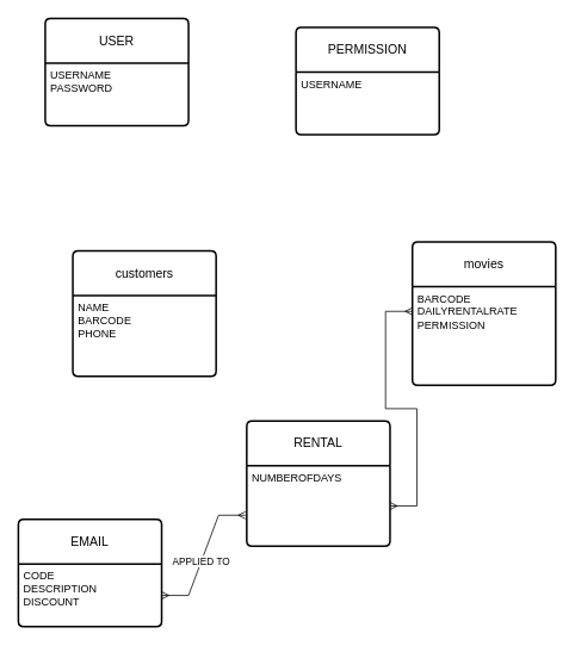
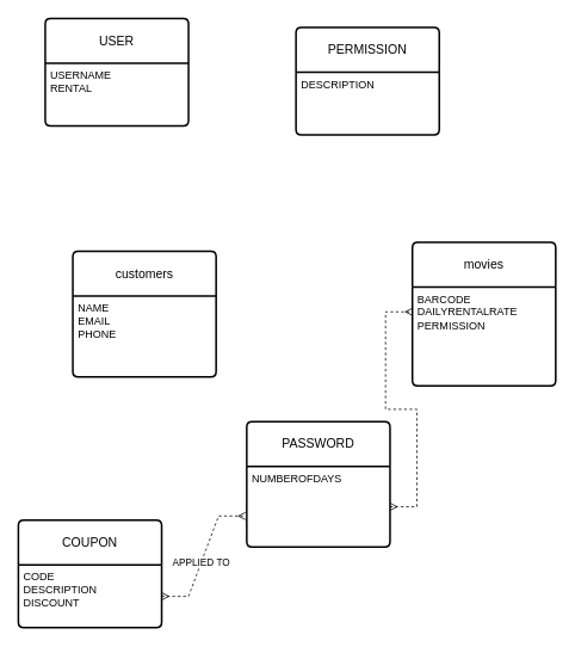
  <mxCell id="0" />
  <mxCell id="1" parent="0" />
  <mxCell id="2" value="customers" style="swimlane;childLayout=stackLayout;horizontal=1;startSize=50;horizontalStack=0;rounded=1;fontSize=14;fontStyle=0;strokeWidth=2;resizeParent=0;resizeLast=1;shadow=0;dashed=0;align=center;arcSize=4;whiteSpace=wrap;html=1;" vertex="1" parent="1"><mxGeometry x="80.8" y="280" width="160" height="140" as="geometry" /></mxCell>
- <mxCell id="3" value="NAME&lt;br&gt;BARCODE&lt;br&gt;PHONE&lt;br&gt;" style="align=left;strokeColor=none;fillColor=none;spacingLeft=4;fontSize=12;verticalAlign=top;resizable=0;rotatable=0;part=1;html=1;" vertex="1" parent="2"><mxGeometry y="50" width="160" height="90" as="geometry" /></mxCell>
+ <mxCell id="3" value="NAME&lt;br&gt;EMAIL&lt;br&gt;PHONE&lt;br&gt;" style="align=left;strokeColor=none;fillColor=none;spacingLeft=4;fontSize=12;verticalAlign=top;resizable=0;rotatable=0;part=1;html=1;" vertex="1" parent="2"><mxGeometry y="50" width="160" height="90" as="geometry" /></mxCell>
  <mxCell id="4" value="movies" style="swimlane;childLayout=stackLayout;horizontal=1;startSize=50;horizontalStack=0;rounded=1;fontSize=14;fontStyle=0;strokeWidth=2;resizeParent=0;resizeLast=1;shadow=0;dashed=0;align=center;arcSize=4;whiteSpace=wrap;html=1;" vertex="1" parent="1"><mxGeometry x="460" y="270" width="160" height="160" as="geometry" /></mxCell>
  <mxCell id="5" value="BARCODE&lt;br&gt;DAILYRENTALRATE&lt;br&gt;PERMISSION" style="align=left;strokeColor=none;fillColor=none;spacingLeft=4;fontSize=12;verticalAlign=top;resizable=0;rotatable=0;part=1;html=1;" vertex="1" parent="4"><mxGeometry y="50" width="160" height="110" as="geometry" /></mxCell>
- <mxCell id="6" value="RENTAL" style="swimlane;childLayout=stackLayout;horizontal=1;startSize=50;horizontalStack=0;rounded=1;fontSize=14;fontStyle=0;strokeWidth=2;resizeParent=0;resizeLast=1;shadow=0;dashed=0;align=center;arcSize=4;whiteSpace=wrap;html=1;" vertex="1" parent="1"><mxGeometry x="275" y="470" width="160" height="140" as="geometry" /></mxCell>
+ <mxCell id="6" value="PASSWORD" style="swimlane;childLayout=stackLayout;horizontal=1;startSize=50;horizontalStack=0;rounded=1;fontSize=14;fontStyle=0;strokeWidth=2;resizeParent=0;resizeLast=1;shadow=0;dashed=0;align=center;arcSize=4;whiteSpace=wrap;html=1;" vertex="1" parent="1"><mxGeometry x="275" y="470" width="160" height="140" as="geometry" /></mxCell>
  <mxCell id="7" value="NUMBEROFDAYS" style="align=left;strokeColor=none;fillColor=none;spacingLeft=4;fontSize=12;verticalAlign=top;resizable=0;rotatable=0;part=1;html=1;" vertex="1" parent="6"><mxGeometry y="50" width="160" height="90" as="geometry" /></mxCell>
- <mxCell id="8" value="EMAIL" style="swimlane;childLayout=stackLayout;horizontal=1;startSize=50;horizontalStack=0;rounded=1;fontSize=14;fontStyle=0;strokeWidth=2;resizeParent=0;resizeLast=1;shadow=0;dashed=0;align=center;arcSize=4;whiteSpace=wrap;html=1;" vertex="1" parent="1"><mxGeometry x="20" y="580" width="160" height="120" as="geometry" /></mxCell>
+ <mxCell id="8" value="COUPON" style="swimlane;childLayout=stackLayout;horizontal=1;startSize=50;horizontalStack=0;rounded=1;fontSize=14;fontStyle=0;strokeWidth=2;resizeParent=0;resizeLast=1;shadow=0;dashed=0;align=center;arcSize=4;whiteSpace=wrap;html=1;" vertex="1" parent="1"><mxGeometry x="20" y="580" width="160" height="120" as="geometry" /></mxCell>
  <mxCell id="9" value="CODE&lt;br&gt;DESCRIPTION&lt;br&gt;DISCOUNT" style="align=left;strokeColor=none;fillColor=none;spacingLeft=4;fontSize=12;verticalAlign=top;resizable=0;rotatable=0;part=1;html=1;" vertex="1" parent="8"><mxGeometry y="50" width="160" height="70" as="geometry" /></mxCell>
  <mxCell id="10" value="USER" style="swimlane;childLayout=stackLayout;horizontal=1;startSize=50;horizontalStack=0;rounded=1;fontSize=14;fontStyle=0;strokeWidth=2;resizeParent=0;resizeLast=1;shadow=0;dashed=0;align=center;arcSize=4;whiteSpace=wrap;html=1;" vertex="1" parent="1"><mxGeometry x="50" y="20" width="160" height="120" as="geometry" /></mxCell>
- <mxCell id="11" value="USERNAME&lt;br&gt;PASSWORD" style="align=left;strokeColor=none;fillColor=none;spacingLeft=4;fontSize=12;verticalAlign=top;resizable=0;rotatable=0;part=1;html=1;" vertex="1" parent="10"><mxGeometry y="50" width="160" height="70" as="geometry" /></mxCell>
+ <mxCell id="11" value="USERNAME&lt;br&gt;RENTAL" style="align=left;strokeColor=none;fillColor=none;spacingLeft=4;fontSize=12;verticalAlign=top;resizable=0;rotatable=0;part=1;html=1;" vertex="1" parent="10"><mxGeometry y="50" width="160" height="70" as="geometry" /></mxCell>
  <mxCell id="12" value="PERMISSION" style="swimlane;childLayout=stackLayout;horizontal=1;startSize=50;horizontalStack=0;rounded=1;fontSize=14;fontStyle=0;strokeWidth=2;resizeParent=0;resizeLast=1;shadow=0;dashed=0;align=center;arcSize=4;whiteSpace=wrap;html=1;" vertex="1" parent="1"><mxGeometry x="330" y="30" width="160" height="120" as="geometry" /></mxCell>
- <mxCell id="13" value="USERNAME" style="align=left;strokeColor=none;fillColor=none;spacingLeft=4;fontSize=12;verticalAlign=top;resizable=0;rotatable=0;part=1;html=1;" vertex="1" parent="12"><mxGeometry y="50" width="160" height="70" as="geometry" /></mxCell>
- <mxCell id="14" value="" style="edgeStyle=entityRelationEdgeStyle;fontSize=12;html=1;endArrow=ERmany;startArrow=ERmany;rounded=0;entryX=0;entryY=0.25;entryDx=0;entryDy=0;" edge="1" parent="1" source="7" target="5"><mxGeometry width="100" height="100" relative="1" as="geometry"><mxPoint x="440" y="580" as="sourcePoint" /><mxPoint x="370" y="310" as="targetPoint" /></mxGeometry></mxCell>
- <mxCell id="15" value="" style="edgeStyle=entityRelationEdgeStyle;fontSize=12;html=1;endArrow=ERmany;startArrow=ERmany;rounded=0;entryX=-0.009;entryY=0.615;entryDx=0;entryDy=0;entryPerimeter=0;" edge="1" parent="1" source="9" target="7"><mxGeometry width="100" height="100" relative="1" as="geometry"><mxPoint x="70" y="560" as="sourcePoint" /><mxPoint x="270" y="580" as="targetPoint" /></mxGeometry></mxCell>
+ <mxCell id="13" value="DESCRIPTION" style="align=left;strokeColor=none;fillColor=none;spacingLeft=4;fontSize=12;verticalAlign=top;resizable=0;rotatable=0;part=1;html=1;" vertex="1" parent="12"><mxGeometry y="50" width="160" height="70" as="geometry" /></mxCell>
+ <mxCell id="14" value="" style="edgeStyle=entityRelationEdgeStyle;fontSize=12;html=1;endArrow=ERmany;startArrow=ERmany;rounded=0;entryX=0;entryY=0.25;entryDx=0;entryDy=0;dashed=1;" edge="1" parent="1" source="7" target="5"><mxGeometry width="100" height="100" relative="1" as="geometry"><mxPoint x="440" y="580" as="sourcePoint" /><mxPoint x="370" y="310" as="targetPoint" /></mxGeometry></mxCell>
+ <mxCell id="15" value="" style="edgeStyle=entityRelationEdgeStyle;fontSize=12;html=1;endArrow=ERmany;startArrow=ERmany;rounded=0;entryX=-0.009;entryY=0.615;entryDx=0;entryDy=0;entryPerimeter=0;dashed=1;" edge="1" parent="1" source="9" target="7"><mxGeometry width="100" height="100" relative="1" as="geometry"><mxPoint x="70" y="560" as="sourcePoint" /><mxPoint x="270" y="580" as="targetPoint" /></mxGeometry></mxCell>
  <mxCell id="16" value="APPLIED TO" style="edgeLabel;html=1;align=center;verticalAlign=middle;resizable=0;points=[];" vertex="1" connectable="0" parent="15"><mxGeometry x="-0.093" y="1" relative="1" as="geometry"><mxPoint as="offset" /></mxGeometry></mxCell>
